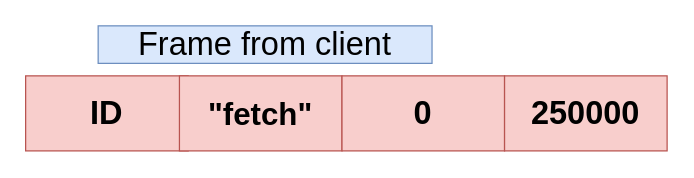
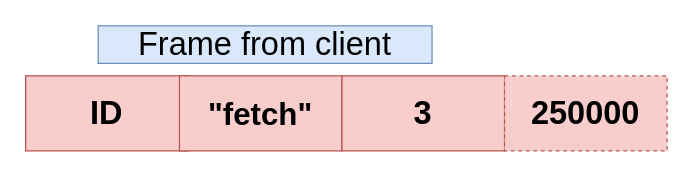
  <mxCell id="0" />
  <mxCell id="1" parent="0" />
  <mxCell id="2" value="ID" style="rounded=0;whiteSpace=wrap;html=1;fontStyle=1;fontSize=26;fillColor=#f8cecc;strokeColor=#b85450;" vertex="1" parent="1"><mxGeometry x="20" y="60" width="130" height="60" as="geometry" /></mxCell>
  <mxCell id="3" value="&quot;fetch&quot;" style="rounded=0;whiteSpace=wrap;html=1;fontStyle=1;fontSize=25;fillColor=#f8cecc;strokeColor=#b85450;" vertex="1" parent="1"><mxGeometry x="143" y="60" width="130" height="60" as="geometry" /></mxCell>
- <mxCell id="4" value="0" style="rounded=0;whiteSpace=wrap;html=1;fontStyle=1;fontSize=26;fillColor=#f8cecc;strokeColor=#b85450;" vertex="1" parent="1"><mxGeometry x="273" y="60" width="130" height="60" as="geometry" /></mxCell>
- <mxCell id="5" value="250000" style="rounded=0;whiteSpace=wrap;html=1;fontStyle=1;fontSize=26;fillColor=#f8cecc;strokeColor=#b85450;" vertex="1" parent="1"><mxGeometry x="403" y="60" width="130" height="60" as="geometry" /></mxCell>
+ <mxCell id="4" value="3" style="rounded=0;whiteSpace=wrap;html=1;fontStyle=1;fontSize=26;fillColor=#f8cecc;strokeColor=#b85450;" vertex="1" parent="1"><mxGeometry x="273" y="60" width="130" height="60" as="geometry" /></mxCell>
+ <mxCell id="5" value="250000" style="rounded=0;whiteSpace=wrap;html=1;fontStyle=1;fontSize=26;fillColor=#f8cecc;strokeColor=#b85450;dashed=1;" vertex="1" parent="1"><mxGeometry x="403" y="60" width="130" height="60" as="geometry" /></mxCell>
  <mxCell id="6" value="Frame from client" style="text;html=1;align=center;verticalAlign=middle;whiteSpace=wrap;rounded=0;fontSize=26;fillColor=#dae8fc;strokeColor=#6c8ebf;" vertex="1" parent="1"><mxGeometry x="78" y="20" width="267" height="30" as="geometry" /></mxCell>
